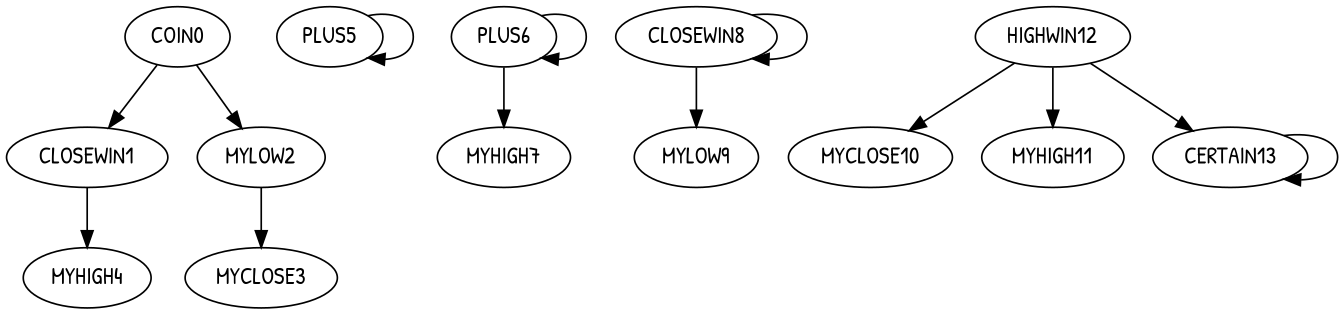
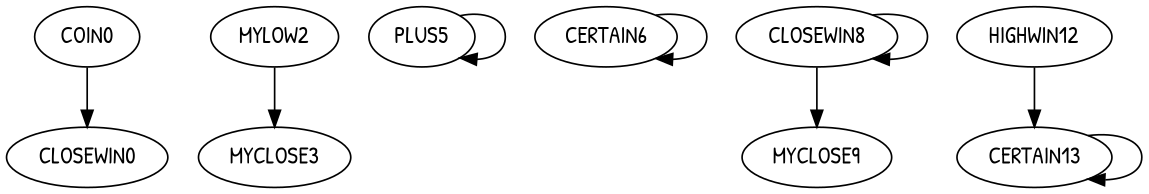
  digraph {
    fontname="Patrick Hand"
    node [fontname="Patrick Hand"]
    edge [fontname="Patrick Hand"]
    COIN0
-   CLOSEWIN1
+   CLOSEWIN1 [label=CLOSEWIN0]
    MYLOW2
-   MYHIGH4
    MYCLOSE3
    PLUS5
-   CERTAIN6 [label=PLUS6]
-   MYHIGH7
+   CERTAIN6
    CLOSEWIN8
-   MYLOW9
+   MYLOW9 [label=MYCLOSE9]
    HIGHWIN12
-   MYCLOSE10
-   MYHIGH11
    CERTAIN13
    COIN0 -> CLOSEWIN1
-   COIN0 -> MYLOW2
-   CLOSEWIN1 -> MYHIGH4
    MYLOW2 -> MYCLOSE3
    PLUS5 -> PLUS5
    CERTAIN6 -> CERTAIN6
-   CERTAIN6 -> MYHIGH7
    CLOSEWIN8 -> CLOSEWIN8
    CLOSEWIN8 -> MYLOW9
-   HIGHWIN12 -> MYCLOSE10
-   HIGHWIN12 -> MYHIGH11
    HIGHWIN12 -> CERTAIN13
    CERTAIN13 -> CERTAIN13
  }
